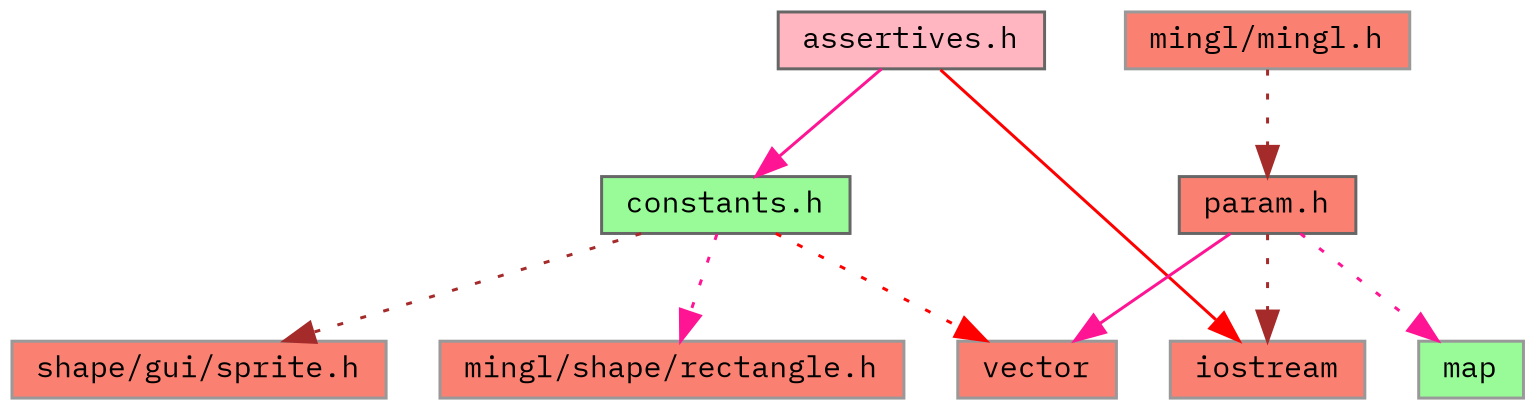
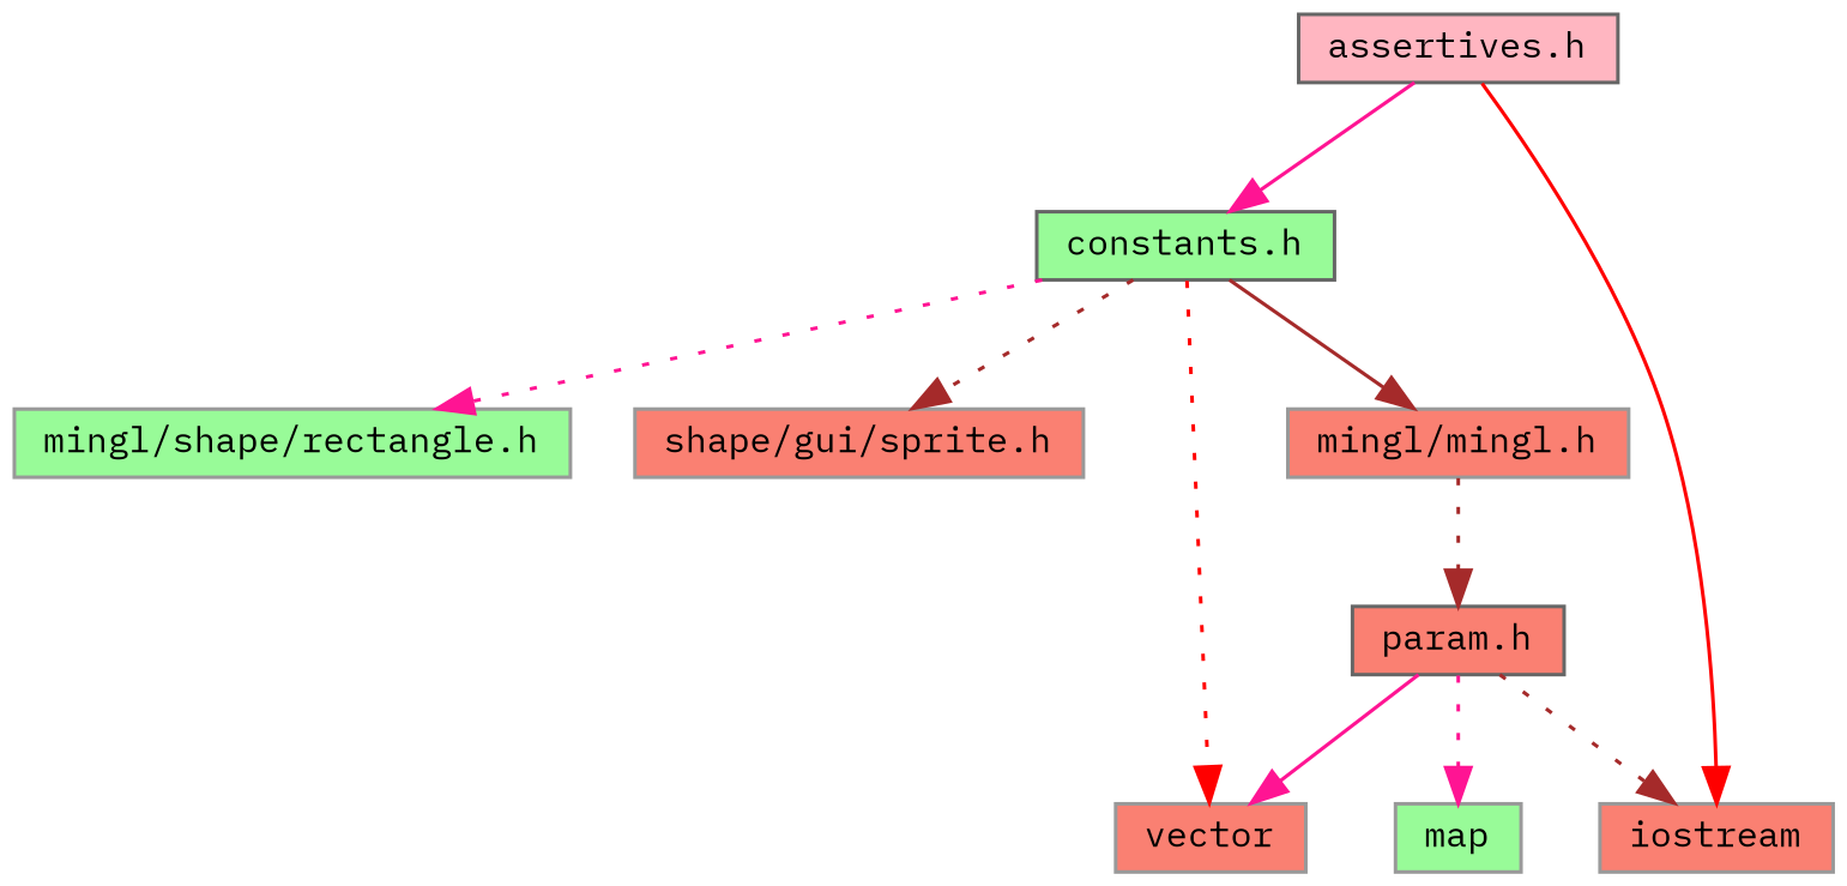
  digraph {
    fontname="IBM Plex Mono"
    node [color=grey60 fillcolor=salmon fontname="IBM Plex Mono" fontsize=10 shape=box style=filled]
    edge [color=deeppink fontname="IBM Plex Mono" fontsize=10 labelfontname=Helvetica labelfontsize=10 style=dotted]
    n1 [color=gray40 fillcolor=lightpink fontcolor=black height=0.2 label="assertives.h" width=0.4]
    n2 [color=grey40 fillcolor=palegreen height=0.2 label="constants.h" width=0.4]
    n3 [height=0.2 label=iostream width=0.4]
    n4 [height=0.2 label="mingl/mingl.h" width=0.4]
-   n5 [height=0.2 label="mingl/shape/rectangle.h" width=0.4]
+   n5 [fillcolor=palegreen height=0.2 label="mingl/shape/rectangle.h" width=0.4]
    n6 [height=0.2 label="shape/gui/sprite.h" width=0.4]
    n7 [height=0.2 label=vector width=0.4]
    n8 [color=grey40 height=0.2 label="param.h" width=0.4]
    n9 [fillcolor=palegreen height=0.2 label=map width=0.4]
    n1 -> n2 [style=solid]
    n1 -> n3 [color=red style=solid]
+   n2 -> n4 [color=brown style=solid]
    n2 -> n5
    n2 -> n6 [color=brown]
    n2 -> n7 [color=red]
    n4 -> n8 [color=brown]
    n8 -> n3 [color=brown]
    n8 -> n7 [style=solid]
    n8 -> n9
  }
